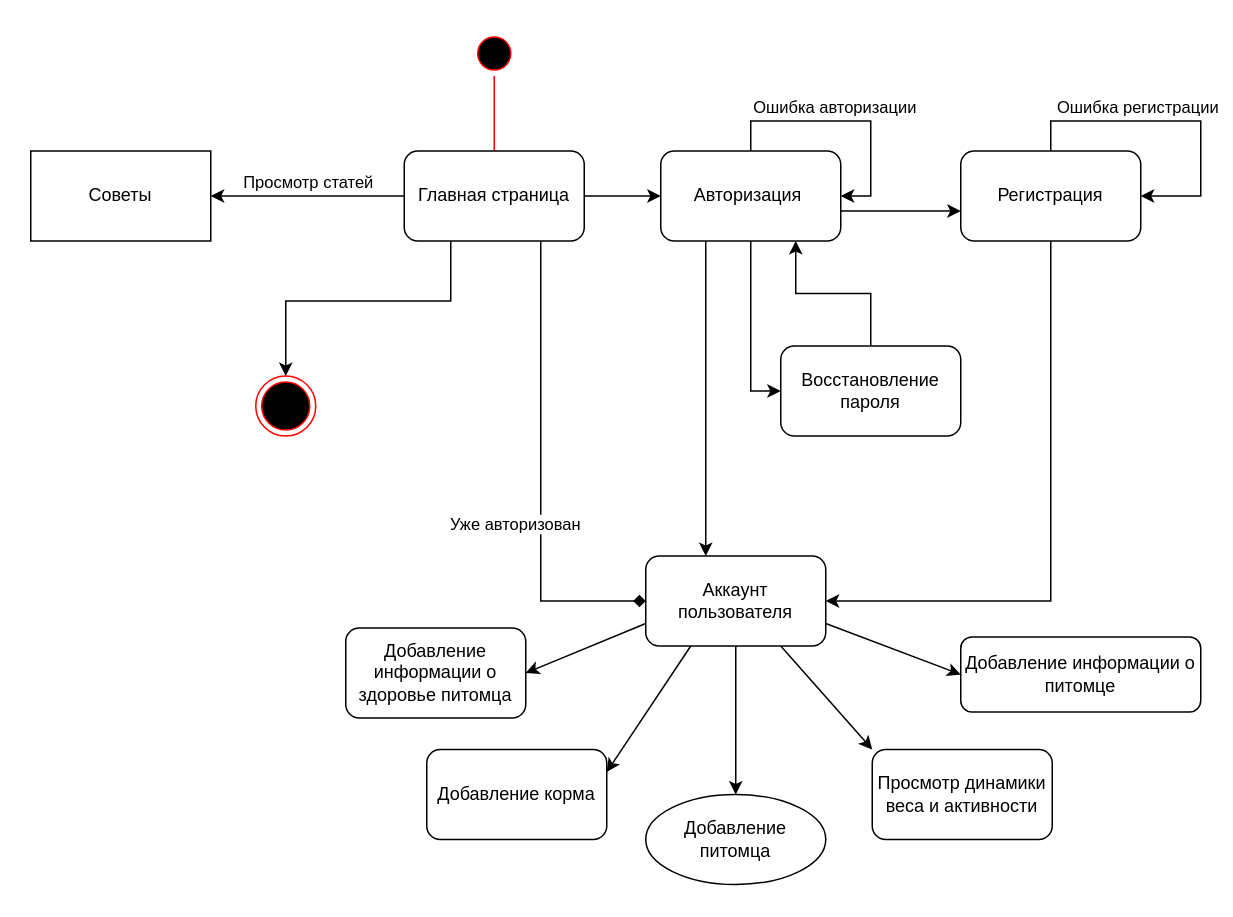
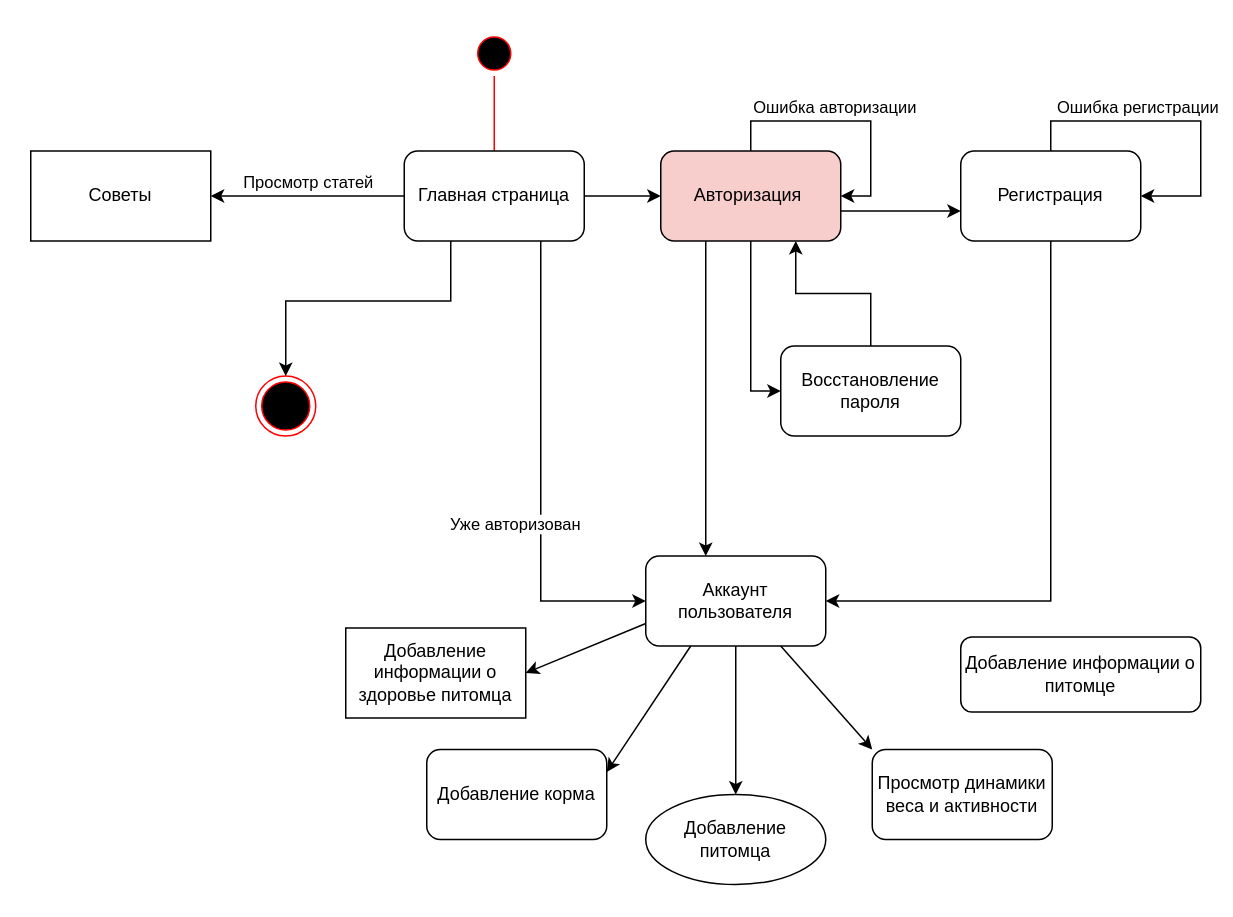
  <mxCell id="0" />
  <mxCell id="1" parent="0" />
  <mxCell id="2" value="" style="ellipse;html=1;shape=startState;fillColor=#000000;strokeColor=#ff0000;" parent="1" vertex="1"><mxGeometry x="314" y="20" width="30" height="30" as="geometry" /></mxCell>
  <mxCell id="3" value="" style="edgeStyle=orthogonalEdgeStyle;html=1;verticalAlign=bottom;endArrow=open;endSize=8;strokeColor=#ff0000;rounded=0;entryX=0.5;entryY=0;entryDx=0;entryDy=0;" parent="1" source="2" target="11" edge="1"><mxGeometry relative="1" as="geometry"><mxPoint x="329" y="110" as="targetPoint" /><Array as="points"><mxPoint x="329" y="140" /></Array></mxGeometry></mxCell>
  <mxCell id="4" value="" style="ellipse;html=1;shape=endState;fillColor=#000000;strokeColor=#ff0000;" parent="1" vertex="1"><mxGeometry x="170" y="250" width="40" height="40" as="geometry" /></mxCell>
  <mxCell id="5" style="edgeStyle=orthogonalEdgeStyle;rounded=0;orthogonalLoop=1;jettySize=auto;html=1;" parent="1" source="11" target="17" edge="1"><mxGeometry relative="1" as="geometry" /></mxCell>
  <mxCell id="6" value="" style="edgeStyle=orthogonalEdgeStyle;rounded=0;orthogonalLoop=1;jettySize=auto;html=1;" parent="1" source="11" target="18" edge="1"><mxGeometry relative="1" as="geometry"><Array as="points"><mxPoint x="220" y="130" /><mxPoint x="220" y="130" /></Array></mxGeometry></mxCell>
  <mxCell id="7" value="Просмотр статей" style="edgeLabel;html=1;align=center;verticalAlign=middle;resizable=0;points=[];" parent="6" vertex="1" connectable="0"><mxGeometry x="-0.248" y="1" relative="1" as="geometry"><mxPoint x="-16" y="-11" as="offset" /></mxGeometry></mxCell>
- <mxCell id="8" style="edgeStyle=orthogonalEdgeStyle;rounded=0;orthogonalLoop=1;jettySize=auto;html=1;entryX=0;entryY=0.5;entryDx=0;entryDy=0;endArrow=diamond;" parent="1" source="11" target="13" edge="1"><mxGeometry relative="1" as="geometry"><Array as="points"><mxPoint x="360" y="400" /></Array></mxGeometry></mxCell>
+ <mxCell id="8" style="edgeStyle=orthogonalEdgeStyle;rounded=0;orthogonalLoop=1;jettySize=auto;html=1;entryX=0;entryY=0.5;entryDx=0;entryDy=0;" parent="1" source="11" target="13" edge="1"><mxGeometry relative="1" as="geometry"><Array as="points"><mxPoint x="360" y="400" /></Array></mxGeometry></mxCell>
  <mxCell id="9" value="Уже авторизован" style="edgeLabel;html=1;align=center;verticalAlign=middle;resizable=0;points=[];" parent="8" vertex="1" connectable="0"><mxGeometry x="0.254" y="4" relative="1" as="geometry"><mxPoint x="-22" y="-6" as="offset" /></mxGeometry></mxCell>
  <mxCell id="10" style="edgeStyle=orthogonalEdgeStyle;rounded=0;orthogonalLoop=1;jettySize=auto;html=1;entryX=0.5;entryY=0;entryDx=0;entryDy=0;" parent="1" source="11" target="4" edge="1"><mxGeometry relative="1" as="geometry"><Array as="points"><mxPoint x="300" y="200" /><mxPoint x="190" y="200" /></Array></mxGeometry></mxCell>
  <mxCell id="11" value="Главная страница" style="rounded=1;whiteSpace=wrap;html=1;" parent="1" vertex="1"><mxGeometry x="269" y="100" width="120" height="60" as="geometry" /></mxCell>
  <mxCell id="12" value="" style="edgeStyle=orthogonalEdgeStyle;rounded=0;orthogonalLoop=1;jettySize=auto;html=1;" parent="1" source="13" target="28" edge="1"><mxGeometry relative="1" as="geometry" /></mxCell>
  <mxCell id="13" value="Аккаунт пользователя" style="rounded=1;whiteSpace=wrap;html=1;" parent="1" vertex="1"><mxGeometry x="430" y="370" width="120" height="60" as="geometry" /></mxCell>
  <mxCell id="14" style="edgeStyle=orthogonalEdgeStyle;rounded=0;orthogonalLoop=1;jettySize=auto;html=1;" parent="1" source="17" edge="1"><mxGeometry relative="1" as="geometry"><mxPoint x="470" y="370" as="targetPoint" /><Array as="points"><mxPoint x="470" y="370" /></Array></mxGeometry></mxCell>
  <mxCell id="15" value="" style="edgeStyle=orthogonalEdgeStyle;rounded=0;orthogonalLoop=1;jettySize=auto;html=1;" parent="1" source="17" target="23" edge="1"><mxGeometry relative="1" as="geometry"><Array as="points"><mxPoint x="600" y="140" /><mxPoint x="600" y="140" /></Array></mxGeometry></mxCell>
  <mxCell id="16" value="" style="edgeStyle=orthogonalEdgeStyle;rounded=0;orthogonalLoop=1;jettySize=auto;html=1;entryX=0;entryY=0.5;entryDx=0;entryDy=0;" parent="1" source="17" target="27" edge="1"><mxGeometry relative="1" as="geometry" /></mxCell>
- <mxCell id="17" value="Авторизация&amp;nbsp;" style="rounded=1;whiteSpace=wrap;html=1;" parent="1" vertex="1"><mxGeometry x="440" y="100" width="120" height="60" as="geometry" /></mxCell>
+ <mxCell id="17" value="Авторизация&amp;nbsp;" style="rounded=1;whiteSpace=wrap;html=1;fillColor=#f8cecc;" parent="1" vertex="1"><mxGeometry x="440" y="100" width="120" height="60" as="geometry" /></mxCell>
  <mxCell id="18" value="Советы" style="whiteSpace=wrap;html=1;rounded=0;" parent="1" vertex="1"><mxGeometry x="20" y="100" width="120" height="60" as="geometry" /></mxCell>
  <mxCell id="19" style="edgeStyle=orthogonalEdgeStyle;rounded=0;orthogonalLoop=1;jettySize=auto;html=1;" parent="1" source="17" edge="1"><mxGeometry relative="1" as="geometry"><mxPoint x="560" y="130" as="targetPoint" /><Array as="points"><mxPoint x="500" y="80" /><mxPoint x="580" y="80" /><mxPoint x="580" y="130" /></Array></mxGeometry></mxCell>
  <mxCell id="20" value="Ошибка авторизации" style="edgeLabel;html=1;align=center;verticalAlign=middle;resizable=0;points=[];" parent="19" vertex="1" connectable="0"><mxGeometry x="-0.114" y="-3" relative="1" as="geometry"><mxPoint y="-13" as="offset" /></mxGeometry></mxCell>
  <mxCell id="21" value="Добавление информации о питомце" style="whiteSpace=wrap;html=1;rounded=1;" parent="1" vertex="1"><mxGeometry x="640" y="424" width="160" height="50" as="geometry" /></mxCell>
  <mxCell id="22" style="edgeStyle=orthogonalEdgeStyle;rounded=0;orthogonalLoop=1;jettySize=auto;html=1;entryX=1;entryY=0.5;entryDx=0;entryDy=0;" parent="1" source="23" target="13" edge="1"><mxGeometry relative="1" as="geometry"><Array as="points"><mxPoint x="700" y="400" /></Array></mxGeometry></mxCell>
  <mxCell id="23" value="Регистрация" style="whiteSpace=wrap;html=1;rounded=1;" parent="1" vertex="1"><mxGeometry x="640" y="100" width="120" height="60" as="geometry" /></mxCell>
  <mxCell id="24" style="edgeStyle=orthogonalEdgeStyle;rounded=0;orthogonalLoop=1;jettySize=auto;html=1;entryX=1;entryY=0.5;entryDx=0;entryDy=0;" parent="1" source="23" target="23" edge="1"><mxGeometry relative="1" as="geometry"><Array as="points"><mxPoint x="700" y="80" /><mxPoint x="800" y="80" /><mxPoint x="800" y="130" /></Array></mxGeometry></mxCell>
  <mxCell id="25" value="Ошибка регистрации" style="edgeLabel;html=1;align=center;verticalAlign=middle;resizable=0;points=[];" parent="24" vertex="1" connectable="0"><mxGeometry x="-0.191" y="-2" relative="1" as="geometry"><mxPoint x="-8" y="-12" as="offset" /></mxGeometry></mxCell>
  <mxCell id="26" style="edgeStyle=orthogonalEdgeStyle;rounded=0;orthogonalLoop=1;jettySize=auto;html=1;entryX=0.75;entryY=1;entryDx=0;entryDy=0;" parent="1" source="27" target="17" edge="1"><mxGeometry relative="1" as="geometry"><Array as="points"><mxPoint x="580" y="195" /><mxPoint x="530" y="195" /></Array></mxGeometry></mxCell>
  <mxCell id="27" value="Восстановление пароля" style="whiteSpace=wrap;html=1;rounded=1;" parent="1" vertex="1"><mxGeometry x="520" y="230" width="120" height="60" as="geometry" /></mxCell>
  <mxCell id="28" value="Добавление питомца" style="ellipse;whiteSpace=wrap;html=1;" parent="1" vertex="1"><mxGeometry x="430" y="529" width="120" height="60" as="geometry" /></mxCell>
  <mxCell id="29" value="Добавление корма" style="rounded=1;whiteSpace=wrap;html=1;" parent="1" vertex="1"><mxGeometry x="284" y="499" width="120" height="60" as="geometry" /></mxCell>
- <mxCell id="30" value="Добавление информации о здоровье питомца" style="rounded=1;whiteSpace=wrap;html=1;" parent="1" vertex="1"><mxGeometry x="230" y="418" width="120" height="60" as="geometry" /></mxCell>
+ <mxCell id="30" value="Добавление информации о здоровье питомца" style="whiteSpace=wrap;html=1;rounded=0;" parent="1" vertex="1"><mxGeometry x="230" y="418" width="120" height="60" as="geometry" /></mxCell>
  <mxCell id="31" value="" style="endArrow=classic;html=1;rounded=0;exitX=0;exitY=0.75;exitDx=0;exitDy=0;entryX=1;entryY=0.5;entryDx=0;entryDy=0;" parent="1" source="13" target="30" edge="1"><mxGeometry width="50" height="50" relative="1" as="geometry"><mxPoint x="395" y="340" as="sourcePoint" /><mxPoint x="445" y="290" as="targetPoint" /></mxGeometry></mxCell>
  <mxCell id="32" value="" style="endArrow=classic;html=1;rounded=0;exitX=0.25;exitY=1;exitDx=0;exitDy=0;entryX=1;entryY=0.25;entryDx=0;entryDy=0;" parent="1" source="13" target="29" edge="1"><mxGeometry width="50" height="50" relative="1" as="geometry"><mxPoint x="395" y="340" as="sourcePoint" /><mxPoint x="445" y="290" as="targetPoint" /></mxGeometry></mxCell>
  <mxCell id="33" value="Просмотр динамики веса и активности" style="rounded=1;whiteSpace=wrap;html=1;" vertex="1" parent="1"><mxGeometry x="581" y="499" width="120" height="60" as="geometry" /></mxCell>
- <mxCell id="34" value="" style="endArrow=classic;html=1;rounded=0;exitX=1;exitY=0.75;exitDx=0;exitDy=0;entryX=0;entryY=0.5;entryDx=0;entryDy=0;" edge="1" parent="1" source="13" target="21"><mxGeometry width="50" height="50" relative="1" as="geometry"><mxPoint x="446" y="355" as="sourcePoint" /><mxPoint x="496" y="305" as="targetPoint" /></mxGeometry></mxCell>
  <mxCell id="35" value="" style="endArrow=classic;html=1;rounded=0;entryX=0;entryY=0;entryDx=0;entryDy=0;exitX=0.75;exitY=1;exitDx=0;exitDy=0;" edge="1" parent="1" source="13" target="33"><mxGeometry width="50" height="50" relative="1" as="geometry"><mxPoint x="446" y="355" as="sourcePoint" /><mxPoint x="496" y="305" as="targetPoint" /></mxGeometry></mxCell>
